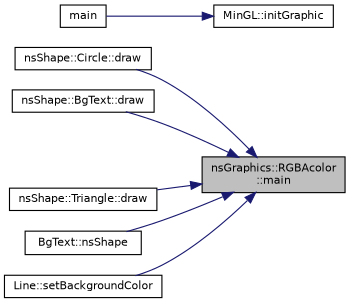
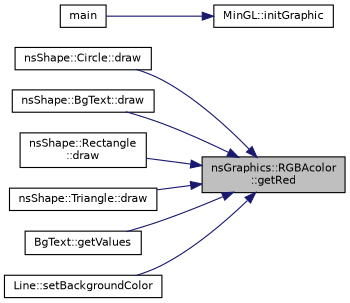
  digraph {
    rankdir=RL
    node [color=black fillcolor=white fontname=Helvetica fontsize=10 shape=record style=filled]
    edge [color=midnightblue dir=back fontname=Helvetica fontsize=10 labelfontname=Helvetica labelfontsize=10 style=solid]
-   n1 [fillcolor=grey75 fontcolor=black height=0.2 label="nsGraphics::RGBAcolor\l::main" width=0.4]
+   n1 [fillcolor=grey75 fontcolor=black height=0.2 label="nsGraphics::RGBAcolor\l::getRed" width=0.4]
    n2 [height=0.2 label="nsShape::Circle::draw" width=0.4]
    n3 [height=0.2 label="nsShape::BgText::draw" width=0.4]
+   n4 [height=0.2 label="nsShape::Rectangle\l::draw" width=0.4]
    n5 [height=0.2 label="nsShape::Triangle::draw" width=0.4]
-   n6 [height=0.2 label="BgText::nsShape" width=0.4]
+   n6 [height=0.2 label="BgText::getValues" width=0.4]
    n7 [height=0.2 label="Line::setBackgroundColor" width=0.4]
    n8 [height=0.2 label="MinGL::initGraphic" width=0.4]
    n9 [height=0.2 label=main width=0.4]
    n1 -> n2
    n1 -> n3
+   n1 -> n4
    n1 -> n5
    n1 -> n6
    n1 -> n7
    n8 -> n9
  }
